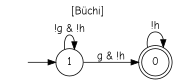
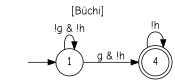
  digraph {
    label="[Büchi]"
    labelloc=t
    rankdir=LR
    fontname="Comic Neue"
    node [shape=circle fontname="Comic Neue"]
    edge [fontname="Comic Neue"]
    I [style=invis width=0]
    n2 [label=1]
-   n3 [label=0 peripheries=2]
+   n3 [label=4 peripheries=2]
    I -> n2
    n2 -> n2 [label="!g & !h"]
    n2 -> n3 [label="g & !h"]
    n3 -> n3 [label="!h"]
  }
